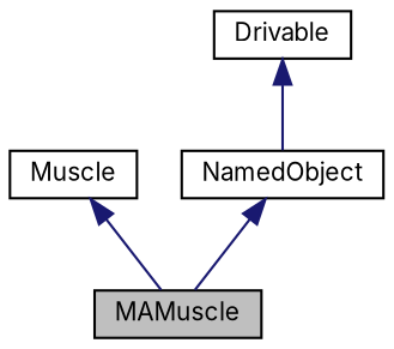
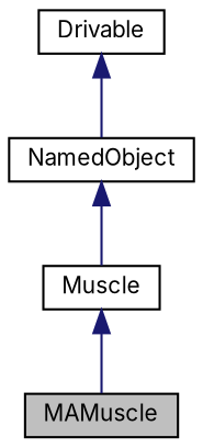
  digraph {
    fontname=Inter
    node [color=black fillcolor=white fontname=Inter fontsize=10 shape=record style=filled]
    edge [color=midnightblue dir=back fontname=Inter fontsize=10 labelfontname=Helvetica labelfontsize=10 style=solid]
    n1 [fillcolor=grey75 fontcolor=black height=0.2 label=MAMuscle width=0.4]
    n2 [height=0.2 label=Muscle width=0.4]
    n3 [height=0.2 label=Drivable width=0.4]
    n4 [height=0.2 label=NamedObject width=0.4]
    n2 -> n1
    n3 -> n4
-   n4 -> n1
+   n4 -> n2
  }
